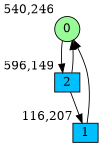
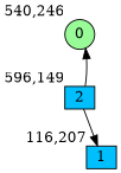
  digraph {
    bgcolor=white
    node [fillcolor=deepskyblue fixedsize=true shape=box style=filled]
    0 [fillcolor=palegreen height=0.3 shape=circle width=0.4 xlabel="540,246"]
    2 [height=0.3 width=0.4 xlabel="596,149"]
    1 [height=0.3 width=0.4 xlabel="116,207"]
-   0 -> 2
    2 -> 0
    2 -> 1
-   1 -> 0
  }
